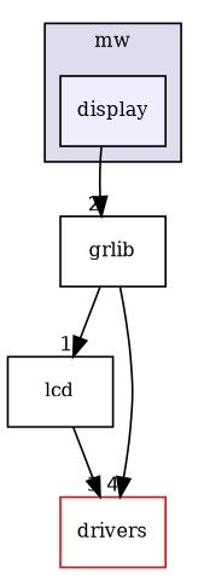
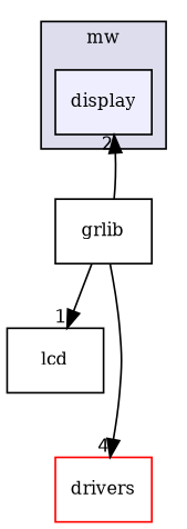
  digraph {
    compound=true
    fontname="DejaVu Serif"
    node [fontname="DejaVu Serif" fontsize=10 shape=box]
    edge [fontname="DejaVu Serif" labeldistance=1.5 labelfontname=Helvetica labelfontsize=10]
    n1 [fillcolor="#eeeeff" label=display pencolor=black style=filled]
    n2 [label=grlib]
    n3 [label=lcd]
    n4 [color=red fillcolor=white label=drivers style=filled]
    subgraph cluster_1 {
      bgcolor="#ddddee"
      fontsize=10
      label=mw
      pencolor=black
      n1
    }
-   n1 -> n2 [headlabel=2]
+   n2 -> n1 [headlabel=2]
    n2 -> n3 [headlabel=1]
    n2 -> n4 [headlabel=4]
-   n3 -> n4 [headlabel=3]
  }
